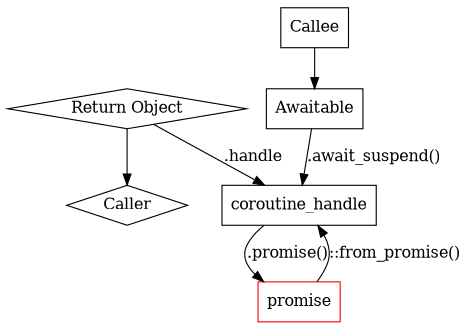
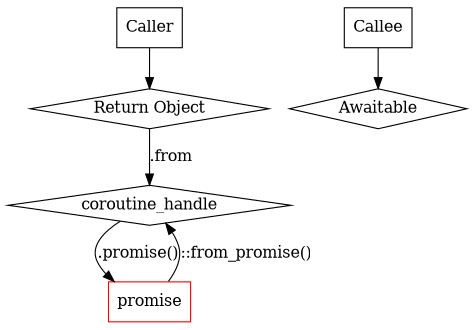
  digraph {
    node [shape=box]
-   n1 [label=Caller shape=diamond]
+   n1 [label=Caller]
    n2 [label="Return Object" shape=diamond]
-   n3 [label=coroutine_handle]
+   n3 [label=coroutine_handle shape=diamond]
    n4 [label=Callee]
-   n5 [label=Awaitable]
+   n5 [label=Awaitable shape=diamond]
    n6 [color=red label=promise]
-   n2 -> n1
-   n2 -> n3 [label=".handle"]
+   n1 -> n2
+   n2 -> n3 [label=".from"]
    n3 -> n6 [label=".promise()"]
    n4 -> n5
-   n5 -> n3 [label=".await_suspend()"]
    n6 -> n3 [label="::from_promise()"]
  }
